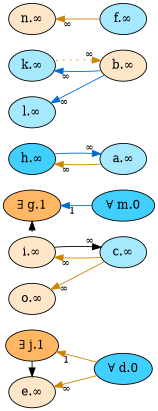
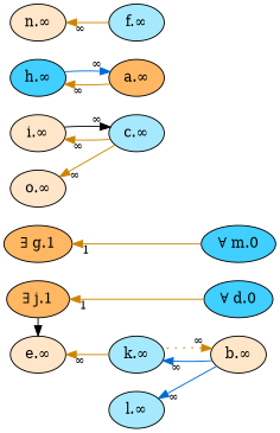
  digraph {
    rankdir=LR
    node [fillcolor="#ffe6c9" fontsize=14 style=filled]
    edge [color="#cc8400" dir=back fontsize=12 labeldistance=1.5 style=solid taillabel="∞"]
    n1 [fillcolor="#40cfff" label="∀ d.0"]
    n2 [fillcolor="#40cfff" label="∀ m.0"]
    n3 [fillcolor="#ffb763" label="∃ g.1"]
    n4 [fillcolor="#ffb763" label="∃ j.1"]
    n5 [label="i.∞"]
    n6 [fillcolor="#a6e9ff" label="c.∞"]
    n7 [fillcolor="#40cfff" label="h.∞"]
-   n8 [fillcolor="#a6e9ff" label="a.∞"]
+   n8 [fillcolor="#ffb763" label="a.∞"]
    n9 [fillcolor="#a6e9ff" label="k.∞"]
    n10 [label="b.∞"]
    n11 [fillcolor="#a6e9ff" label="l.∞"]
    n12 [label="o.∞"]
    n13 [label="e.∞"]
    n14 [label="n.∞"]
    n15 [fillcolor="#a6e9ff" label="f.∞"]
    subgraph sub_1 {
      rank=max
      n1
      n2
    }
    subgraph sub_2 {
      rank=min
      n3
      n4
    }
-   n3 -> n2 [color="#006ad1" taillabel=1]
-   n3 -> n5 [color=black constraint=false style=dotted taillabel=""]
+   n3 -> n2 [taillabel=1]
    n4 -> n1 [taillabel=1]
    n5 -> n6
    n6 -> n5 [color=black]
    n7 -> n8
    n8 -> n7 [color="#006ad1"]
    n9 -> n10 [color="#006ad1"]
    n10 -> n9 [style=dotted]
    n11 -> n10 [color="#006ad1"]
    n12 -> n6
    n13 -> n4 [color=black constraint=false taillabel=""]
-   n13 -> n1
+   n13 -> n9
    n14 -> n15
  }
